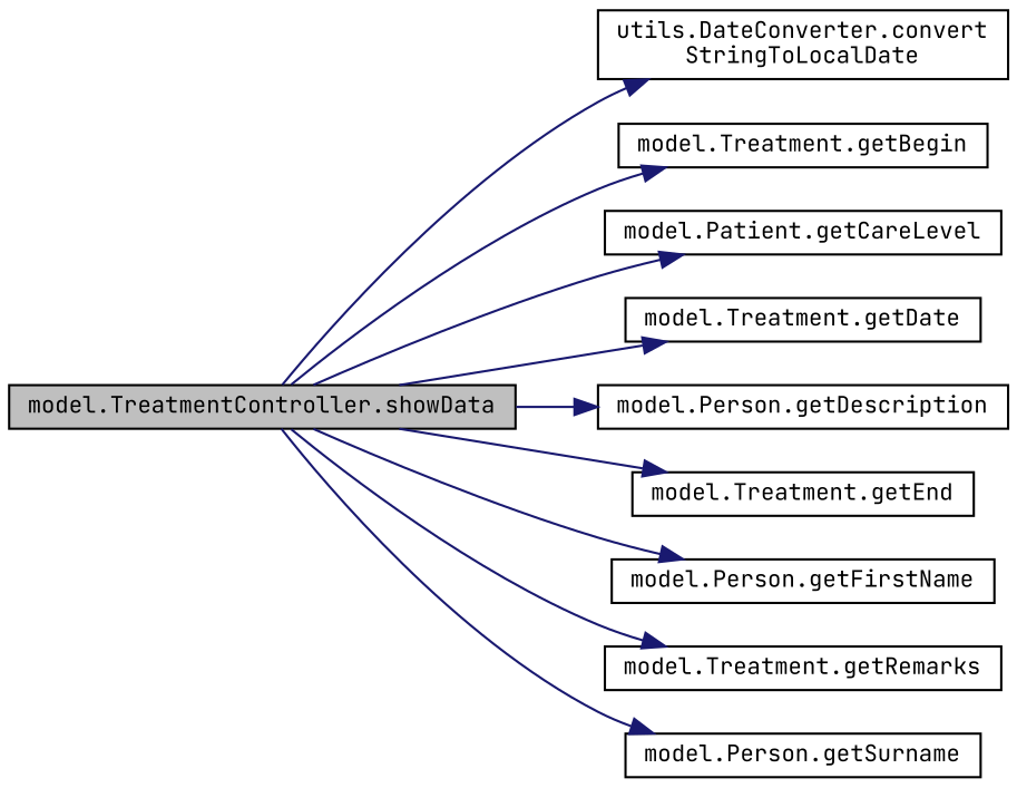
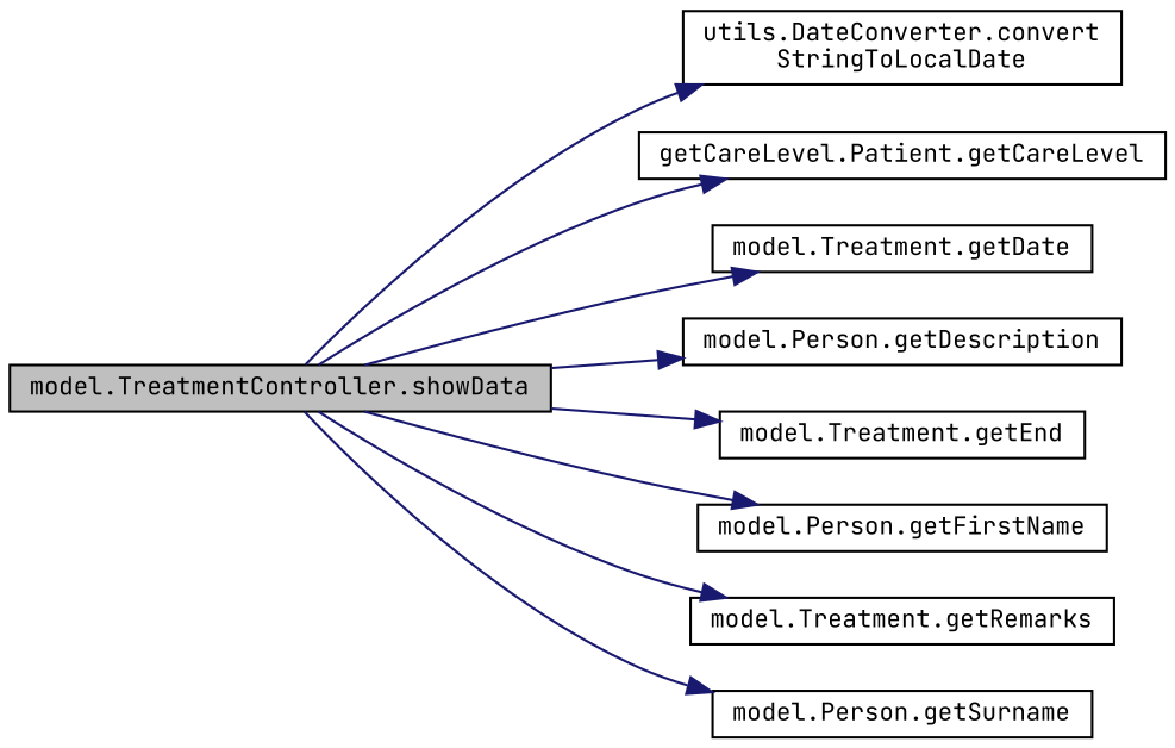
  digraph {
    fontname="JetBrains Mono"
    rankdir=LR
    node [color=black fillcolor=white fontname="JetBrains Mono" fontsize=10 shape=record style=filled]
    edge [color=midnightblue fontname="JetBrains Mono" fontsize=10 labelfontname=Helvetica labelfontsize=10 style=solid]
    n1 [fillcolor=grey75 fontcolor=black height=0.2 label="model.TreatmentController.showData" width=0.4]
    n2 [height=0.2 label="utils.DateConverter.convert\lStringToLocalDate" width=0.4]
-   n3 [height=0.2 label="model.Treatment.getBegin" width=0.4]
-   n4 [height=0.2 label="model.Patient.getCareLevel" width=0.4]
+   n4 [height=0.2 label="getCareLevel.Patient.getCareLevel" width=0.4]
    n5 [height=0.2 label="model.Treatment.getDate" width=0.4]
    n6 [height=0.2 label="model.Person.getDescription" width=0.4]
    n7 [height=0.2 label="model.Treatment.getEnd" width=0.4]
    n8 [height=0.2 label="model.Person.getFirstName" width=0.4]
    n9 [height=0.2 label="model.Treatment.getRemarks" width=0.4]
    n10 [height=0.2 label="model.Person.getSurname" width=0.4]
    n1 -> n2
-   n1 -> n3
    n1 -> n4
    n1 -> n5
    n1 -> n6
    n1 -> n7
    n1 -> n8
    n1 -> n9
    n1 -> n10
  }
